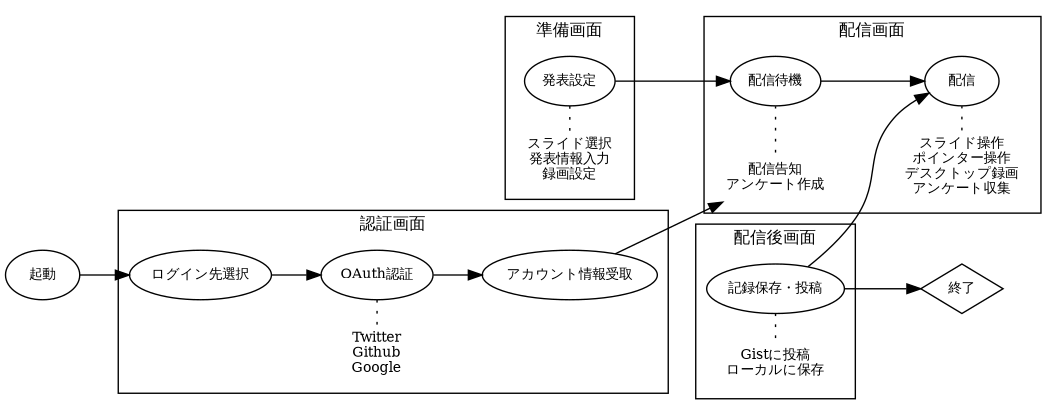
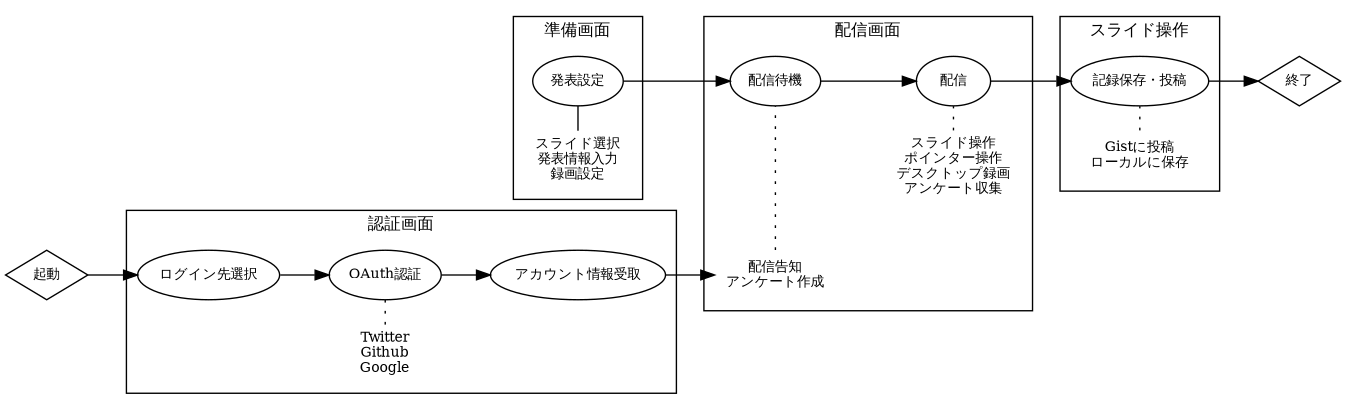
  digraph {
    fontname="DejaVu Serif"
    rankdir=LR
    node [fontname="DejaVu Serif" fontsize=10 group=1]
    edge [fontname="DejaVu Serif" fontsize=10 weight=999]
    n1 [label="OAuth認証"]
    n2 [label="Twitter\nGithub\nGoogle" shape=plaintext group=""]
    n3 [label="ログイン先選択"]
    n4 [label="アカウント情報受取"]
    n5 [label="発表設定"]
    n6 [label="スライド選択\n発表情報入力\n録画設定" shape=plaintext group=""]
    n7 [label="配信待機"]
    n8 [label="配信告知\nアンケート作成" shape=plaintext group=""]
    n9 [label="配信"]
    n10 [label="スライド操作\nポインター操作\nデスクトップ録画\nアンケート収集" shape=plaintext group=""]
    n11 [label="記録保存・投稿"]
    n12 [label="Gistに投稿\nローカルに保存" shape=plaintext group=""]
    n13 [label="終了" shape=diamond]
-   n14 [label="起動" shape=ellipse]
+   n14 [label="起動" shape=diamond]
    subgraph cluster_1 {
      fontsize=12
      label="認証画面"
      n3
      n4
      subgraph sub_2 {
        fontsize=12
        label="認証画面"
        rank=same
        n1
        n2
      }
    }
    subgraph cluster_3 {
      fontsize=12
      label="準備画面"
      subgraph sub_4 {
        fontsize=12
        label="準備画面"
        rank=same
        n5
        n6
      }
    }
    subgraph cluster_5 {
      fontsize=12
      label="配信画面"
      subgraph sub_6 {
        fontsize=12
        label="配信画面"
        rank=same
        n7
        n8
      }
      subgraph sub_7 {
        fontsize=12
        label="配信画面"
        rank=same
        n9
        n10
      }
    }
    subgraph cluster_8 {
      fontsize=12
-     label="配信後画面"
+     label="スライド操作"
      subgraph sub_9 {
        fontsize=12
        label="配信後画面"
        rank=same
        n11
        n12
      }
    }
    n1 -> n4
    n2 -> n1 [dir=none style=dotted weight=""]
    n3 -> n1
    n4 -> n8
    n5 -> n7
-   n6 -> n5 [dir=none style=dotted weight=""]
+   n6 -> n5 [dir=none style=solid weight=""]
    n7 -> n9
    n8 -> n7 [dir=none style=dotted weight=""]
-   n11 -> n9
+   n9 -> n11
    n10 -> n9 [dir=none style=dotted weight=""]
    n11 -> n13
    n12 -> n11 [dir=none style=dotted weight=""]
    n14 -> n3
  }
